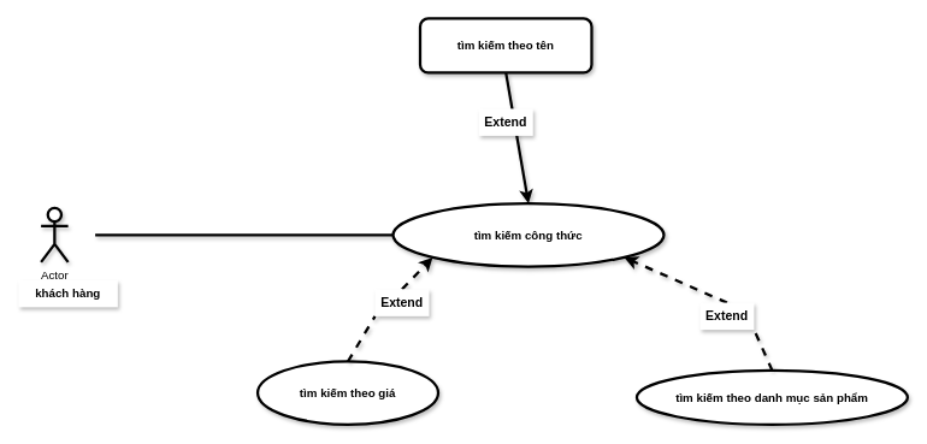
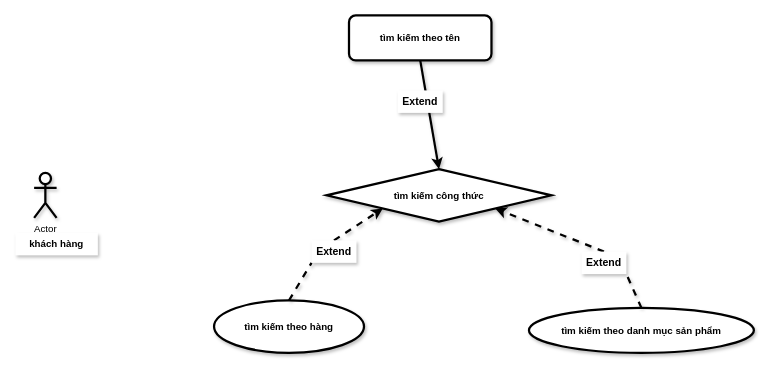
  <mxCell id="0" />
  <mxCell id="1" parent="0" />
  <mxCell id="2" value="Actor" style="shape=umlActor;verticalLabelPosition=bottom;verticalAlign=top;html=1;outlineConnect=0;strokeWidth=3;gradientColor=#ffffff;shadow=1;fontSize=13;points=[[0,1,0,0,0],[1,0,0,26,-6],[1,0.13,0,30,0],[1,0.3,0,30,0],[1,0.5,0,30,0],[1,0.67,0,30,0],[1,0.83,0,26,0],[1,1,0,20,0]];" parent="1" vertex="1"><mxGeometry x="45" y="230" width="30" height="60" as="geometry" /></mxCell>
  <mxCell id="3" value="khách hàng" style="text;html=1;strokeColor=none;fillColor=default;align=center;verticalAlign=middle;whiteSpace=wrap;rounded=0;shadow=1;fontSize=13;fontStyle=1" parent="1" vertex="1"><mxGeometry x="20" y="310" width="110" height="30" as="geometry" /></mxCell>
- <mxCell id="4" style="edgeStyle=orthogonalEdgeStyle;rounded=0;orthogonalLoop=1;jettySize=auto;html=1;exitX=1;exitY=0.5;exitDx=30;exitDy=0;entryX=0;entryY=0.5;entryDx=0;entryDy=0;shadow=1;fontSize=13;endArrow=none;endFill=0;strokeWidth=3;exitPerimeter=0;" parent="1" source="2" target="5" edge="1"><mxGeometry relative="1" as="geometry"><mxPoint x="375" y="260" as="sourcePoint" /></mxGeometry></mxCell>
- <mxCell id="5" value="tìm kiếm công thức" style="ellipse;whiteSpace=wrap;html=1;align=center;newEdgeStyle={&quot;edgeStyle&quot;:&quot;entityRelationEdgeStyle&quot;,&quot;startArrow&quot;:&quot;none&quot;,&quot;endArrow&quot;:&quot;none&quot;,&quot;segment&quot;:10,&quot;curved&quot;:1};treeFolding=1;treeMoving=1;shadow=1;fontSize=13;strokeWidth=3;fillColor=default;gradientColor=#ffffff;fontStyle=1" parent="1" vertex="1"><mxGeometry x="435" y="225" width="300" height="70" as="geometry" /></mxCell>
+ <mxCell id="5" value="tìm kiếm công thức" style="rhombus;whiteSpace=wrap;html=1;align=center;newEdgeStyle={&quot;edgeStyle&quot;:&quot;entityRelationEdgeStyle&quot;,&quot;startArrow&quot;:&quot;none&quot;,&quot;endArrow&quot;:&quot;none&quot;,&quot;segment&quot;:10,&quot;curved&quot;:1};treeFolding=1;treeMoving=1;shadow=1;fontSize=13;strokeWidth=3;fillColor=default;gradientColor=#ffffff;fontStyle=1;" parent="1" vertex="1"><mxGeometry x="435" y="225" width="300" height="70" as="geometry" /></mxCell>
  <mxCell id="6" style="rounded=0;orthogonalLoop=1;jettySize=auto;html=1;exitX=0.5;exitY=1;exitDx=0;exitDy=0;entryX=0.5;entryY=0;entryDx=0;entryDy=0;shadow=1;dashed=0;fontSize=13;endArrow=classic;endFill=1;strokeWidth=3;" parent="1" source="7" target="5" edge="1"><mxGeometry relative="1" as="geometry" /></mxCell>
  <mxCell id="7" value="tìm kiếm theo tên" style="whiteSpace=wrap;html=1;align=center;newEdgeStyle={&quot;edgeStyle&quot;:&quot;entityRelationEdgeStyle&quot;,&quot;startArrow&quot;:&quot;none&quot;,&quot;endArrow&quot;:&quot;none&quot;,&quot;segment&quot;:10,&quot;curved&quot;:1};treeFolding=1;treeMoving=1;shadow=1;fontSize=13;strokeWidth=3;fillColor=default;gradientColor=#ffffff;fontStyle=1;rounded=1;" parent="1" vertex="1"><mxGeometry x="465" y="20" width="190" height="60" as="geometry" /></mxCell>
  <mxCell id="8" style="edgeStyle=none;rounded=0;orthogonalLoop=1;jettySize=auto;html=1;exitX=0.5;exitY=0;exitDx=0;exitDy=0;entryX=0;entryY=1;entryDx=0;entryDy=0;shadow=1;dashed=1;fontSize=13;endArrow=classic;endFill=1;strokeWidth=3;startArrow=none;" parent="1" source="13" target="5" edge="1"><mxGeometry relative="1" as="geometry" /></mxCell>
- <mxCell id="9" value="tìm kiếm theo giá" style="ellipse;whiteSpace=wrap;html=1;align=center;newEdgeStyle={&quot;edgeStyle&quot;:&quot;entityRelationEdgeStyle&quot;,&quot;startArrow&quot;:&quot;none&quot;,&quot;endArrow&quot;:&quot;none&quot;,&quot;segment&quot;:10,&quot;curved&quot;:1};treeFolding=1;treeMoving=1;shadow=1;fontSize=13;strokeWidth=3;fillColor=default;gradientColor=#ffffff;fontStyle=1" parent="1" vertex="1"><mxGeometry x="285" y="400" width="200" height="70" as="geometry" /></mxCell>
+ <mxCell id="9" value="tìm kiếm theo hàng" style="ellipse;whiteSpace=wrap;html=1;align=center;newEdgeStyle={&quot;edgeStyle&quot;:&quot;entityRelationEdgeStyle&quot;,&quot;startArrow&quot;:&quot;none&quot;,&quot;endArrow&quot;:&quot;none&quot;,&quot;segment&quot;:10,&quot;curved&quot;:1};treeFolding=1;treeMoving=1;shadow=1;fontSize=13;strokeWidth=3;fillColor=default;gradientColor=#ffffff;fontStyle=1" parent="1" vertex="1"><mxGeometry x="285" y="400" width="200" height="70" as="geometry" /></mxCell>
  <mxCell id="10" style="edgeStyle=none;rounded=0;orthogonalLoop=1;jettySize=auto;html=1;exitX=0.5;exitY=0;exitDx=0;exitDy=0;entryX=1;entryY=1;entryDx=0;entryDy=0;shadow=1;dashed=1;fontSize=13;endArrow=classic;endFill=1;strokeWidth=3;startArrow=none;" parent="1" source="15" target="5" edge="1"><mxGeometry relative="1" as="geometry" /></mxCell>
  <mxCell id="11" value="tìm kiếm theo danh mục sản phẩm" style="ellipse;whiteSpace=wrap;html=1;align=center;newEdgeStyle={&quot;edgeStyle&quot;:&quot;entityRelationEdgeStyle&quot;,&quot;startArrow&quot;:&quot;none&quot;,&quot;endArrow&quot;:&quot;none&quot;,&quot;segment&quot;:10,&quot;curved&quot;:1};treeFolding=1;treeMoving=1;shadow=1;fontSize=13;strokeWidth=3;fillColor=default;gradientColor=#ffffff;fontStyle=1" parent="1" vertex="1"><mxGeometry x="705" y="410" width="300" height="60" as="geometry" /></mxCell>
  <mxCell id="12" value="Extend" style="text;html=1;strokeColor=none;fillColor=default;align=center;verticalAlign=middle;whiteSpace=wrap;rounded=0;shadow=1;fontSize=14;fontStyle=1" parent="1" vertex="1"><mxGeometry x="530" y="120" width="60" height="30" as="geometry" /></mxCell>
  <mxCell id="13" value="Extend" style="text;html=1;strokeColor=none;fillColor=default;align=center;verticalAlign=middle;whiteSpace=wrap;rounded=0;shadow=1;fontSize=14;fontStyle=1" parent="1" vertex="1"><mxGeometry x="415" y="320" width="60" height="30" as="geometry" /></mxCell>
  <mxCell id="14" value="" style="edgeStyle=none;rounded=0;orthogonalLoop=1;jettySize=auto;html=1;exitX=0.5;exitY=0;exitDx=0;exitDy=0;entryX=0;entryY=1;entryDx=0;entryDy=0;shadow=1;dashed=1;fontSize=13;endArrow=none;endFill=1;strokeWidth=3;" parent="1" source="9" target="13" edge="1"><mxGeometry relative="1" as="geometry"><mxPoint x="565" y="400" as="sourcePoint" /><mxPoint x="618.934" y="284.749" as="targetPoint" /></mxGeometry></mxCell>
  <mxCell id="15" value="Extend" style="text;html=1;strokeColor=none;fillColor=default;align=center;verticalAlign=middle;whiteSpace=wrap;rounded=0;shadow=1;fontSize=14;fontStyle=1" parent="1" vertex="1"><mxGeometry x="775" y="335" width="60" height="30" as="geometry" /></mxCell>
  <mxCell id="16" value="" style="edgeStyle=none;rounded=0;orthogonalLoop=1;jettySize=auto;html=1;exitX=0.5;exitY=0;exitDx=0;exitDy=0;entryX=1;entryY=1;entryDx=0;entryDy=0;shadow=1;dashed=1;fontSize=13;endArrow=none;endFill=1;strokeWidth=3;" edge="1" parent="1" source="11" target="15"><mxGeometry relative="1" as="geometry"><mxPoint x="910" y="410" as="sourcePoint" /><mxPoint x="691.066" y="284.749" as="targetPoint" /></mxGeometry></mxCell>
